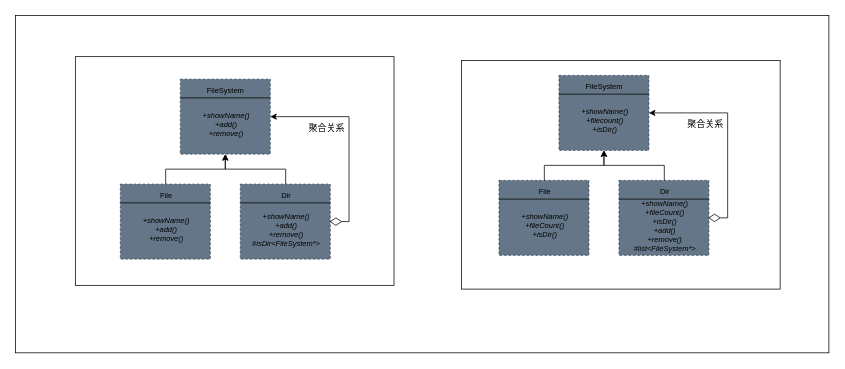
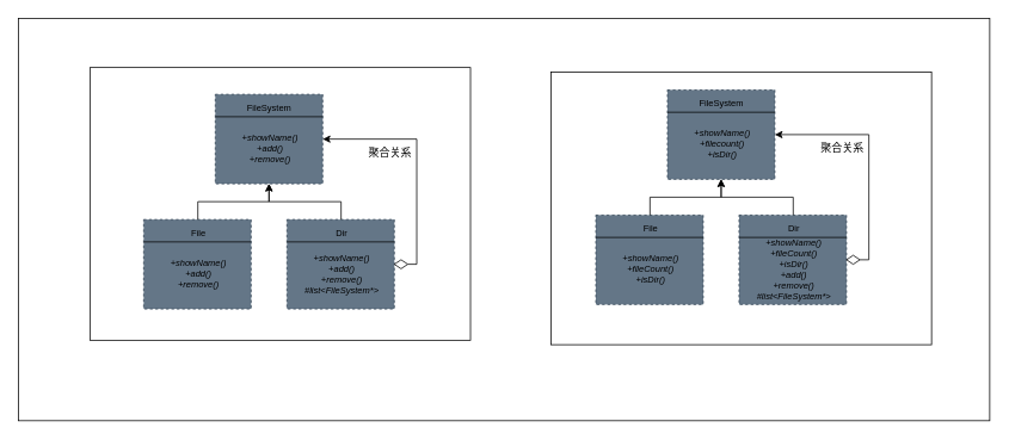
  <mxCell id="0" />
  <mxCell id="1" parent="0" />
  <mxCell id="2" value="" style="whiteSpace=wrap;html=1;labelBackgroundColor=#FFFFCC;fontSize=24;" vertex="1" parent="1"><mxGeometry x="20" y="20" width="1085" height="450" as="geometry" /></mxCell>
  <mxCell id="3" value="" style="whiteSpace=wrap;html=1;" vertex="1" parent="1"><mxGeometry x="100" y="75" width="425" height="305" as="geometry" /></mxCell>
  <mxCell id="4" value="" style="group" vertex="1" connectable="0" parent="1"><mxGeometry x="240" y="105" width="120" height="100" as="geometry" /></mxCell>
  <mxCell id="5" value="" style="whiteSpace=wrap;html=1;fontSize=10;fillColor=#647687;fontColor=#ffffff;strokeColor=#314354;dashed=1;" vertex="1" parent="4"><mxGeometry width="120" height="100" as="geometry" /></mxCell>
  <mxCell id="6" style="edgeStyle=none;html=1;exitX=0;exitY=0.25;exitDx=0;exitDy=0;entryX=1;entryY=0.25;entryDx=0;entryDy=0;fontSize=10;endArrow=none;endFill=0;" edge="1" parent="4" source="5" target="5"><mxGeometry relative="1" as="geometry" /></mxCell>
  <mxCell id="7" value="FileSystem" style="text;html=1;align=center;verticalAlign=middle;resizable=0;points=[];autosize=1;strokeColor=none;fillColor=none;fontSize=10;dashed=1;" vertex="1" parent="4"><mxGeometry x="25" width="70" height="30" as="geometry" /></mxCell>
  <mxCell id="8" value="&lt;i&gt;+showName()&lt;br&gt;+add()&lt;br&gt;+remove()&lt;/i&gt;" style="text;html=1;align=center;verticalAlign=middle;resizable=0;points=[];autosize=1;strokeColor=none;fillColor=none;fontSize=10;dashed=1;" vertex="1" parent="4"><mxGeometry x="18" y="35" width="85" height="50" as="geometry" /></mxCell>
  <mxCell id="9" value="" style="group" vertex="1" connectable="0" parent="1"><mxGeometry x="160" y="245" width="120" height="100" as="geometry" /></mxCell>
  <mxCell id="10" value="" style="whiteSpace=wrap;html=1;fontSize=10;fillColor=#647687;fontColor=#ffffff;strokeColor=#314354;dashed=1;" vertex="1" parent="9"><mxGeometry width="120" height="100" as="geometry" /></mxCell>
  <mxCell id="11" style="edgeStyle=none;html=1;exitX=0;exitY=0.25;exitDx=0;exitDy=0;entryX=1;entryY=0.25;entryDx=0;entryDy=0;fontSize=10;endArrow=none;endFill=0;" edge="1" parent="9" source="10" target="10"><mxGeometry relative="1" as="geometry" /></mxCell>
  <mxCell id="12" value="File" style="text;html=1;align=center;verticalAlign=middle;resizable=0;points=[];autosize=1;strokeColor=none;fillColor=none;fontSize=10;dashed=1;" vertex="1" parent="9"><mxGeometry x="43" width="35" height="30" as="geometry" /></mxCell>
  <mxCell id="13" value="&lt;i&gt;+showName()&lt;br&gt;+add()&lt;br&gt;+remove()&lt;/i&gt;" style="text;html=1;align=center;verticalAlign=middle;resizable=0;points=[];autosize=1;strokeColor=none;fillColor=none;fontSize=10;dashed=1;" vertex="1" parent="9"><mxGeometry x="18" y="35" width="85" height="50" as="geometry" /></mxCell>
  <mxCell id="14" value="" style="group" vertex="1" connectable="0" parent="1"><mxGeometry x="320" y="245" width="120" height="100" as="geometry" /></mxCell>
  <mxCell id="15" value="" style="whiteSpace=wrap;html=1;fontSize=10;fillColor=#647687;fontColor=#ffffff;strokeColor=#314354;dashed=1;" vertex="1" parent="14"><mxGeometry width="120" height="100" as="geometry" /></mxCell>
  <mxCell id="16" style="edgeStyle=none;html=1;exitX=0;exitY=0.25;exitDx=0;exitDy=0;entryX=1;entryY=0.25;entryDx=0;entryDy=0;fontSize=10;endArrow=none;endFill=0;" edge="1" parent="14" source="15" target="15"><mxGeometry relative="1" as="geometry" /></mxCell>
  <mxCell id="17" value="Dir" style="text;html=1;align=center;verticalAlign=middle;resizable=0;points=[];autosize=1;strokeColor=none;fillColor=none;fontSize=10;dashed=1;" vertex="1" parent="14"><mxGeometry x="43" width="35" height="30" as="geometry" /></mxCell>
- <mxCell id="18" value="&lt;i&gt;+showName()&lt;br&gt;+add()&lt;br&gt;+remove()&lt;br&gt;#isDir&amp;lt;FileSystem*&amp;gt;&lt;br&gt;&lt;/i&gt;" style="text;html=1;align=center;verticalAlign=middle;resizable=0;points=[];autosize=1;strokeColor=none;fillColor=none;fontSize=10;dashed=1;" vertex="1" parent="14"><mxGeometry x="8" y="28" width="105" height="65" as="geometry" /></mxCell>
+ <mxCell id="18" value="&lt;i&gt;+showName()&lt;br&gt;+add()&lt;br&gt;+remove()&lt;br&gt;#list&amp;lt;FileSystem*&amp;gt;&lt;br&gt;&lt;/i&gt;" style="text;html=1;align=center;verticalAlign=middle;resizable=0;points=[];autosize=1;strokeColor=none;fillColor=none;fontSize=10;dashed=1;" vertex="1" parent="14"><mxGeometry x="8" y="28" width="105" height="65" as="geometry" /></mxCell>
  <mxCell id="19" style="edgeStyle=orthogonalEdgeStyle;html=1;entryX=0.5;entryY=1;entryDx=0;entryDy=0;rounded=0;" edge="1" parent="1" source="12" target="5"><mxGeometry relative="1" as="geometry"><Array as="points"><mxPoint x="220" y="225" /><mxPoint x="300" y="225" /></Array></mxGeometry></mxCell>
  <mxCell id="20" style="edgeStyle=orthogonalEdgeStyle;rounded=0;html=1;" edge="1" parent="1" source="17"><mxGeometry relative="1" as="geometry"><mxPoint x="300" y="205" as="targetPoint" /><Array as="points"><mxPoint x="380" y="225" /><mxPoint x="300" y="225" /></Array></mxGeometry></mxCell>
  <mxCell id="21" style="edgeStyle=orthogonalEdgeStyle;rounded=0;html=1;exitX=1;exitY=0.5;exitDx=0;exitDy=0;" edge="1" parent="1" source="22"><mxGeometry relative="1" as="geometry"><mxPoint x="360" y="155" as="targetPoint" /><Array as="points"><mxPoint x="465" y="295" /><mxPoint x="465" y="155" /></Array></mxGeometry></mxCell>
  <mxCell id="22" value="" style="rhombus;whiteSpace=wrap;html=1;fontSize=10;" vertex="1" parent="1"><mxGeometry x="440" y="290" width="15" height="10" as="geometry" /></mxCell>
  <mxCell id="23" value="聚合关系" style="text;html=1;align=center;verticalAlign=middle;resizable=0;points=[];autosize=1;strokeColor=none;fillColor=none;" vertex="1" parent="1"><mxGeometry x="400" y="155" width="70" height="30" as="geometry" /></mxCell>
  <mxCell id="24" value="" style="whiteSpace=wrap;html=1;" vertex="1" parent="1"><mxGeometry x="615" y="80" width="425" height="305" as="geometry" /></mxCell>
  <mxCell id="25" value="" style="group" vertex="1" connectable="0" parent="1"><mxGeometry x="745" y="100" width="120" height="100" as="geometry" /></mxCell>
  <mxCell id="26" value="" style="whiteSpace=wrap;html=1;fontSize=10;fillColor=#647687;fontColor=#ffffff;strokeColor=#314354;dashed=1;" vertex="1" parent="25"><mxGeometry width="120" height="100" as="geometry" /></mxCell>
  <mxCell id="27" style="edgeStyle=none;html=1;exitX=0;exitY=0.25;exitDx=0;exitDy=0;entryX=1;entryY=0.25;entryDx=0;entryDy=0;fontSize=10;endArrow=none;endFill=0;" edge="1" parent="25" source="26" target="26"><mxGeometry relative="1" as="geometry" /></mxCell>
  <mxCell id="28" value="FileSystem" style="text;html=1;align=center;verticalAlign=middle;resizable=0;points=[];autosize=1;strokeColor=none;fillColor=none;fontSize=10;dashed=1;" vertex="1" parent="25"><mxGeometry x="25" width="70" height="30" as="geometry" /></mxCell>
  <mxCell id="29" value="&lt;i&gt;+showName()&lt;br&gt;+filecount()&lt;br&gt;+isDir()&lt;/i&gt;" style="text;html=1;align=center;verticalAlign=middle;resizable=0;points=[];autosize=1;strokeColor=none;fillColor=none;fontSize=10;dashed=1;" vertex="1" parent="25"><mxGeometry x="18" y="35" width="85" height="50" as="geometry" /></mxCell>
  <mxCell id="30" value="" style="group" vertex="1" connectable="0" parent="1"><mxGeometry x="665" y="240" width="120" height="100" as="geometry" /></mxCell>
  <mxCell id="31" value="" style="whiteSpace=wrap;html=1;fontSize=10;fillColor=#647687;fontColor=#ffffff;strokeColor=#314354;dashed=1;" vertex="1" parent="30"><mxGeometry width="120" height="100" as="geometry" /></mxCell>
  <mxCell id="32" style="edgeStyle=none;html=1;exitX=0;exitY=0.25;exitDx=0;exitDy=0;entryX=1;entryY=0.25;entryDx=0;entryDy=0;fontSize=10;endArrow=none;endFill=0;" edge="1" parent="30" source="31" target="31"><mxGeometry relative="1" as="geometry" /></mxCell>
  <mxCell id="33" value="File" style="text;html=1;align=center;verticalAlign=middle;resizable=0;points=[];autosize=1;strokeColor=none;fillColor=none;fontSize=10;dashed=1;" vertex="1" parent="30"><mxGeometry x="43" width="35" height="30" as="geometry" /></mxCell>
  <mxCell id="34" value="&lt;i&gt;+showName()&lt;br&gt;+fileCount()&lt;br&gt;+isDir()&lt;/i&gt;" style="text;html=1;align=center;verticalAlign=middle;resizable=0;points=[];autosize=1;strokeColor=none;fillColor=none;fontSize=10;dashed=1;" vertex="1" parent="30"><mxGeometry x="18" y="35" width="85" height="50" as="geometry" /></mxCell>
  <mxCell id="35" value="" style="group" vertex="1" connectable="0" parent="1"><mxGeometry x="825" y="240" width="120" height="106" as="geometry" /></mxCell>
  <mxCell id="36" value="" style="whiteSpace=wrap;html=1;fontSize=10;fillColor=#647687;fontColor=#ffffff;strokeColor=#314354;dashed=1;" vertex="1" parent="35"><mxGeometry width="120" height="100" as="geometry" /></mxCell>
  <mxCell id="37" style="edgeStyle=none;html=1;exitX=0;exitY=0.25;exitDx=0;exitDy=0;entryX=1;entryY=0.25;entryDx=0;entryDy=0;fontSize=10;endArrow=none;endFill=0;" edge="1" parent="35" source="36" target="36"><mxGeometry relative="1" as="geometry" /></mxCell>
  <mxCell id="38" value="Dir" style="text;html=1;align=center;verticalAlign=middle;resizable=0;points=[];autosize=1;strokeColor=none;fillColor=none;fontSize=10;dashed=1;" vertex="1" parent="35"><mxGeometry x="43" width="35" height="30" as="geometry" /></mxCell>
  <mxCell id="39" value="&lt;i&gt;+showName()&lt;br&gt;&lt;/i&gt;&lt;i style=&quot;border-color: var(--border-color);&quot;&gt;+fileCount()&lt;br style=&quot;border-color: var(--border-color);&quot;&gt;+isDir()&lt;/i&gt;&lt;i&gt;&lt;br&gt;+add()&lt;br&gt;+remove()&lt;br&gt;#list&amp;lt;FileSystem*&amp;gt;&lt;br&gt;&lt;/i&gt;" style="text;html=1;align=center;verticalAlign=middle;resizable=0;points=[];autosize=1;strokeColor=none;fillColor=none;fontSize=10;dashed=1;" vertex="1" parent="35"><mxGeometry x="8" y="16" width="105" height="90" as="geometry" /></mxCell>
  <mxCell id="40" style="edgeStyle=orthogonalEdgeStyle;html=1;entryX=0.5;entryY=1;entryDx=0;entryDy=0;rounded=0;" edge="1" parent="1" source="33" target="26"><mxGeometry relative="1" as="geometry"><Array as="points"><mxPoint x="725" y="220" /><mxPoint x="805" y="220" /></Array></mxGeometry></mxCell>
  <mxCell id="41" style="edgeStyle=orthogonalEdgeStyle;rounded=0;html=1;" edge="1" parent="1" source="38"><mxGeometry relative="1" as="geometry"><mxPoint x="805" y="200" as="targetPoint" /><Array as="points"><mxPoint x="885" y="220" /><mxPoint x="805" y="220" /></Array></mxGeometry></mxCell>
  <mxCell id="42" style="edgeStyle=orthogonalEdgeStyle;rounded=0;html=1;exitX=1;exitY=0.5;exitDx=0;exitDy=0;" edge="1" parent="1" source="43"><mxGeometry relative="1" as="geometry"><mxPoint x="865" y="150" as="targetPoint" /><Array as="points"><mxPoint x="970" y="290" /><mxPoint x="970" y="150" /></Array></mxGeometry></mxCell>
  <mxCell id="43" value="" style="rhombus;whiteSpace=wrap;html=1;fontSize=10;" vertex="1" parent="1"><mxGeometry x="945" y="285" width="15" height="10" as="geometry" /></mxCell>
  <mxCell id="44" value="聚合关系" style="text;html=1;align=center;verticalAlign=middle;resizable=0;points=[];autosize=1;strokeColor=none;fillColor=none;" vertex="1" parent="1"><mxGeometry x="905" y="150" width="70" height="30" as="geometry" /></mxCell>
